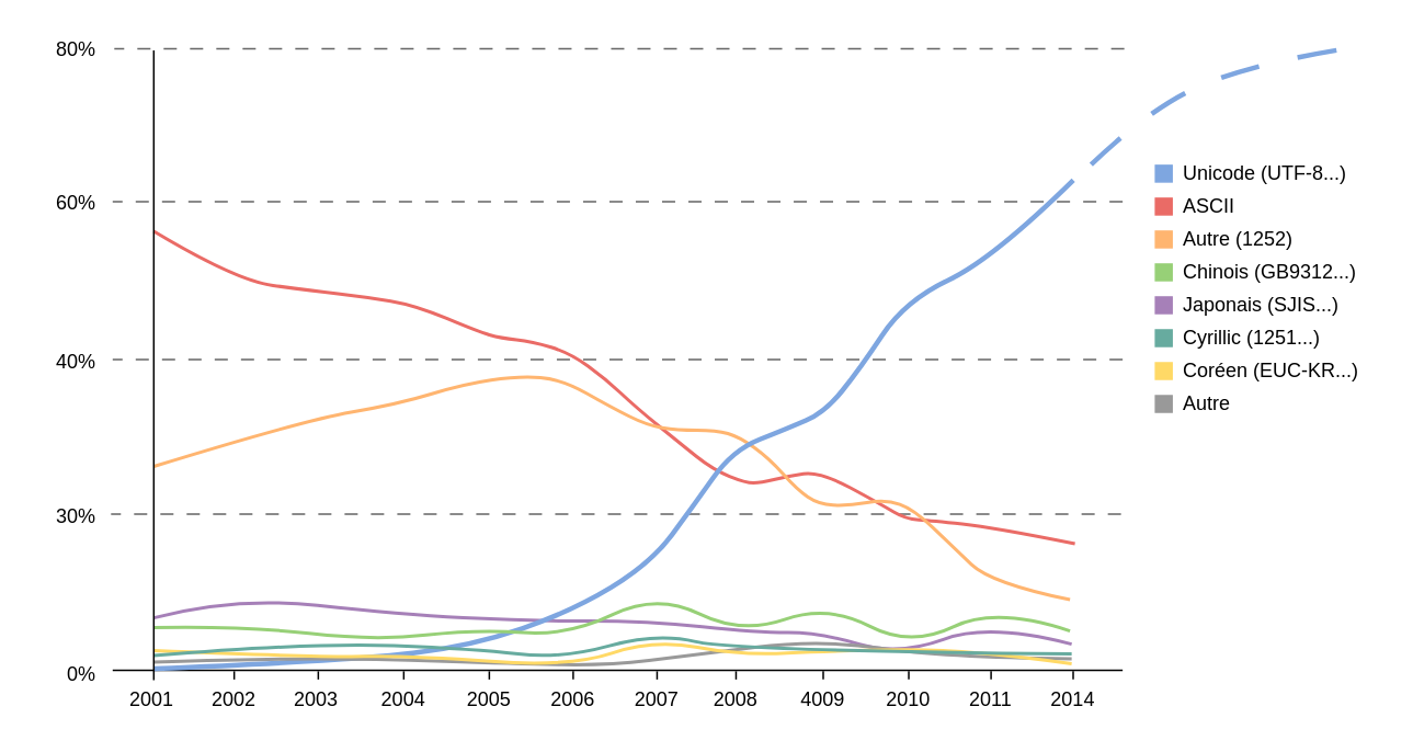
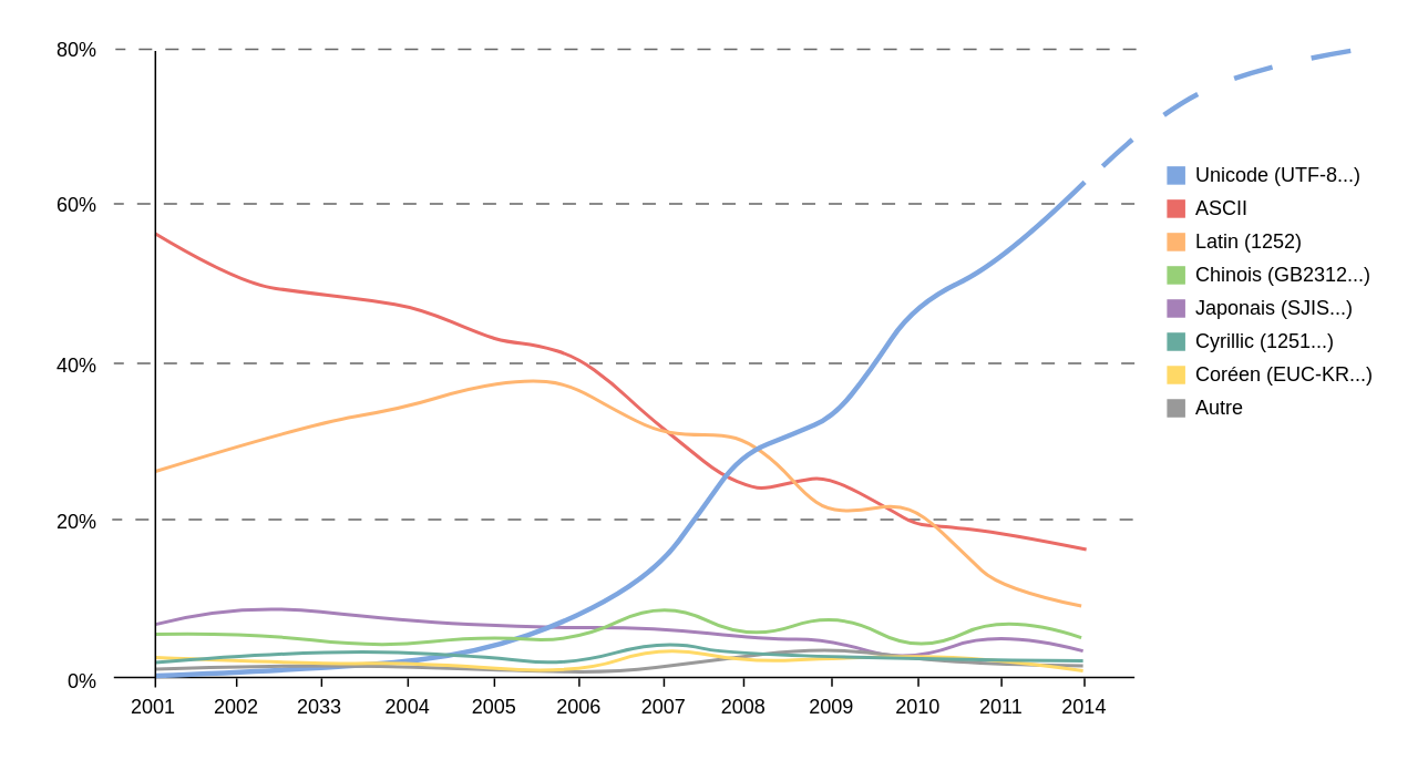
  <mxCell id="0" />
  <mxCell id="1" parent="0" />
  <mxCell id="2" value="" style="endArrow=none;html=1;rounded=0;" edge="1" parent="1"><mxGeometry width="50" height="50" relative="1" as="geometry"><mxPoint x="682" y="407" as="sourcePoint" /><mxPoint x="68" y="407" as="targetPoint" /></mxGeometry></mxCell>
  <mxCell id="3" value="" style="endArrow=none;html=1;rounded=0;dashed=1;dashPattern=8 8;strokeColor=#666666;" edge="1" parent="1"><mxGeometry width="50" height="50" relative="1" as="geometry"><mxPoint x="681" y="312" as="sourcePoint" /><mxPoint x="67" y="312" as="targetPoint" /></mxGeometry></mxCell>
  <mxCell id="4" value="" style="endArrow=none;html=1;rounded=0;dashed=1;dashPattern=8 8;strokeColor=#666666;" edge="1" parent="1"><mxGeometry width="50" height="50" relative="1" as="geometry"><mxPoint x="682" y="218" as="sourcePoint" /><mxPoint x="68" y="218" as="targetPoint" /></mxGeometry></mxCell>
  <mxCell id="5" value="" style="endArrow=none;html=1;rounded=0;dashed=1;dashPattern=8 8;strokeColor=#666666;" edge="1" parent="1"><mxGeometry width="50" height="50" relative="1" as="geometry"><mxPoint x="682" y="122" as="sourcePoint" /><mxPoint x="68" y="122" as="targetPoint" /></mxGeometry></mxCell>
  <mxCell id="6" value="" style="endArrow=none;html=1;rounded=0;dashed=1;dashPattern=8 8;strokeColor=#666666;" edge="1" parent="1"><mxGeometry width="50" height="50" relative="1" as="geometry"><mxPoint x="683" y="29" as="sourcePoint" /><mxPoint x="69" y="29" as="targetPoint" /></mxGeometry></mxCell>
  <mxCell id="7" value="" style="endArrow=none;html=1;curved=1;strokeColor=#EA6B66;strokeWidth=2;" edge="1" parent="1"><mxGeometry width="50" height="50" relative="1" as="geometry"><mxPoint x="93" y="140" as="sourcePoint" /><mxPoint x="653" y="330" as="targetPoint" /><Array as="points"><mxPoint x="143" y="170" /><mxPoint x="188" y="176" /><mxPoint x="222" y="180" /><mxPoint x="252" y="185" /><mxPoint x="290" y="201" /><mxPoint x="304" y="205" /><mxPoint x="323" y="207" /><mxPoint x="346" y="214" /><mxPoint x="368" y="230" /><mxPoint x="386" y="247" /><mxPoint x="413" y="269" /><mxPoint x="433" y="285" /><mxPoint x="453" y="293" /><mxPoint x="462" y="293" /><mxPoint x="478" y="289" /><mxPoint x="498" y="286" /><mxPoint x="535" y="306" /><mxPoint x="550" y="315" /><mxPoint x="566" y="316" /><mxPoint x="603" y="320" /></Array></mxGeometry></mxCell>
  <mxCell id="8" value="" style="endArrow=none;html=1;curved=1;strokeColor=#FFB570;strokeWidth=2;" edge="1" parent="1"><mxGeometry width="50" height="50" relative="1" as="geometry"><mxPoint x="93" y="283" as="sourcePoint" /><mxPoint x="650" y="364" as="targetPoint" /><Array as="points"><mxPoint x="184" y="255" /><mxPoint x="242" y="245" /><mxPoint x="281" y="233" /><mxPoint x="315" y="228" /><mxPoint x="341" y="230" /><mxPoint x="371" y="247" /><mxPoint x="393" y="258" /><mxPoint x="411" y="261" /><mxPoint x="435" y="261" /><mxPoint x="449" y="265" /><mxPoint x="467" y="278" /><mxPoint x="484" y="297" /><mxPoint x="497" y="306" /><mxPoint x="515" y="307" /><mxPoint x="538" y="303" /><mxPoint x="555" y="309" /><mxPoint x="578" y="331" /><mxPoint x="602" y="354" /></Array></mxGeometry></mxCell>
  <mxCell id="9" value="" style="endArrow=none;html=1;curved=1;strokeColor=#A680B8;strokeWidth=2;" edge="1" parent="1"><mxGeometry width="50" height="50" relative="1" as="geometry"><mxPoint x="93" y="375" as="sourcePoint" /><mxPoint x="651" y="391" as="targetPoint" /><Array as="points"><mxPoint x="142" y="362" /><mxPoint x="243" y="373" /><mxPoint x="319" y="377" /><mxPoint x="394" y="377" /><mxPoint x="459" y="384" /><mxPoint x="498" y="384" /><mxPoint x="546" y="398" /><mxPoint x="601" y="378" /></Array></mxGeometry></mxCell>
  <mxCell id="10" value="" style="endArrow=none;html=1;curved=1;strokeColor=#7EA6E0;strokeWidth=3;" edge="1" parent="1"><mxGeometry width="50" height="50" relative="1" as="geometry"><mxPoint x="93" y="406" as="sourcePoint" /><mxPoint x="652" y="109" as="targetPoint" /><Array as="points"><mxPoint x="214" y="401" /><mxPoint x="287" y="392" /><mxPoint x="347" y="371" /><mxPoint x="395" y="342" /><mxPoint x="421" y="307" /><mxPoint x="445" y="273" /><mxPoint x="478" y="260" /><mxPoint x="501" y="250" /><mxPoint x="522" y="224" /><mxPoint x="550" y="182" /><mxPoint x="603" y="157" /></Array></mxGeometry></mxCell>
  <mxCell id="11" value="" style="endArrow=none;html=1;curved=1;strokeColor=#97D077;strokeWidth=2;" edge="1" parent="1"><mxGeometry width="50" height="50" relative="1" as="geometry"><mxPoint x="93" y="381" as="sourcePoint" /><mxPoint x="650" y="383" as="targetPoint" /><Array as="points"><mxPoint x="148" y="380" /><mxPoint x="227" y="389" /><mxPoint x="290" y="382" /><mxPoint x="345" y="386" /><mxPoint x="399" y="360" /><mxPoint x="450" y="385" /><mxPoint x="503" y="367" /><mxPoint x="553" y="393" /><mxPoint x="605" y="368" /></Array></mxGeometry></mxCell>
  <mxCell id="12" value="" style="endArrow=none;html=1;curved=1;strokeColor=#999999;strokeWidth=2;" edge="1" parent="1"><mxGeometry width="50" height="50" relative="1" as="geometry"><mxPoint x="93" y="402" as="sourcePoint" /><mxPoint x="651" y="400" as="targetPoint" /><Array as="points"><mxPoint x="158" y="400" /><mxPoint x="226" y="400" /><mxPoint x="313" y="403" /><mxPoint x="369" y="404" /><mxPoint x="419" y="398" /><mxPoint x="498" y="388" /><mxPoint x="571" y="399" /></Array></mxGeometry></mxCell>
  <mxCell id="13" value="" style="endArrow=none;html=1;curved=1;strokeColor=#FFD966;strokeWidth=2;" edge="1" parent="1"><mxGeometry width="50" height="50" relative="1" as="geometry"><mxPoint x="93" y="395" as="sourcePoint" /><mxPoint x="651" y="403" as="targetPoint" /><Array as="points"><mxPoint x="191" y="399" /><mxPoint x="250" y="398" /><mxPoint x="346" y="405" /><mxPoint x="397" y="388" /><mxPoint x="450" y="398" /><mxPoint x="506" y="395" /><mxPoint x="588" y="394" /></Array></mxGeometry></mxCell>
  <mxCell id="14" value="" style="endArrow=none;html=1;curved=1;strokeColor=#67AB9F;strokeWidth=2;" edge="1" parent="1"><mxGeometry width="50" height="50" relative="1" as="geometry"><mxPoint x="93" y="398" as="sourcePoint" /><mxPoint x="651" y="397" as="targetPoint" /><Array as="points"><mxPoint x="190" y="390" /><mxPoint x="288" y="394" /><mxPoint x="341" y="400" /><mxPoint x="399" y="384" /><mxPoint x="446" y="395" /></Array></mxGeometry></mxCell>
  <mxCell id="15" value="" style="whiteSpace=wrap;html=1;aspect=fixed;fillColor=#7EA6E0;strokeColor=#7EA6E0;" vertex="1" parent="1"><mxGeometry x="702" y="100" width="10" height="10" as="geometry" /></mxCell>
  <mxCell id="16" value="Unicode (UTF-8...)" style="text;strokeColor=none;align=left;fillColor=none;html=1;verticalAlign=middle;whiteSpace=wrap;rounded=0;" vertex="1" parent="1"><mxGeometry x="717" y="90" width="120" height="30" as="geometry" /></mxCell>
  <mxCell id="17" value="" style="whiteSpace=wrap;html=1;aspect=fixed;fillColor=#EA6B66;strokeColor=#EA6B66;" vertex="1" parent="1"><mxGeometry x="702" y="120" width="10" height="10" as="geometry" /></mxCell>
  <mxCell id="18" value="ASCII" style="text;strokeColor=none;align=left;fillColor=none;html=1;verticalAlign=middle;whiteSpace=wrap;rounded=0;" vertex="1" parent="1"><mxGeometry x="717" y="110" width="120" height="30" as="geometry" /></mxCell>
  <mxCell id="19" value="" style="whiteSpace=wrap;html=1;aspect=fixed;fillColor=#FFB570;strokeColor=#FFB570;" vertex="1" parent="1"><mxGeometry x="702" y="140" width="10" height="10" as="geometry" /></mxCell>
- <mxCell id="20" value="Autre (1252)" style="text;strokeColor=none;align=left;fillColor=none;html=1;verticalAlign=middle;whiteSpace=wrap;rounded=0;" vertex="1" parent="1"><mxGeometry x="717" y="130" width="120" height="30" as="geometry" /></mxCell>
+ <mxCell id="20" value="Latin (1252)" style="text;strokeColor=none;align=left;fillColor=none;html=1;verticalAlign=middle;whiteSpace=wrap;rounded=0;" vertex="1" parent="1"><mxGeometry x="717" y="130" width="120" height="30" as="geometry" /></mxCell>
  <mxCell id="21" value="" style="whiteSpace=wrap;html=1;aspect=fixed;fillColor=#97D077;strokeColor=#97D077;" vertex="1" parent="1"><mxGeometry x="702" y="160" width="10" height="10" as="geometry" /></mxCell>
- <mxCell id="22" value="Chinois (GB9312...)" style="text;strokeColor=none;align=left;fillColor=none;html=1;verticalAlign=middle;whiteSpace=wrap;rounded=0;" vertex="1" parent="1"><mxGeometry x="717" y="150" width="120" height="30" as="geometry" /></mxCell>
+ <mxCell id="22" value="Chinois (GB2312...)" style="text;strokeColor=none;align=left;fillColor=none;html=1;verticalAlign=middle;whiteSpace=wrap;rounded=0;" vertex="1" parent="1"><mxGeometry x="717" y="150" width="120" height="30" as="geometry" /></mxCell>
  <mxCell id="23" value="" style="whiteSpace=wrap;html=1;aspect=fixed;fillColor=#A680B8;strokeColor=#A680B8;" vertex="1" parent="1"><mxGeometry x="702" y="180" width="10" height="10" as="geometry" /></mxCell>
  <mxCell id="24" value="Japonais (SJIS...)" style="text;strokeColor=none;align=left;fillColor=none;html=1;verticalAlign=middle;whiteSpace=wrap;rounded=0;" vertex="1" parent="1"><mxGeometry x="717" y="170" width="120" height="30" as="geometry" /></mxCell>
  <mxCell id="25" value="" style="whiteSpace=wrap;html=1;aspect=fixed;fillColor=#67AB9F;strokeColor=#67AB9F;" vertex="1" parent="1"><mxGeometry x="702" y="200" width="10" height="10" as="geometry" /></mxCell>
  <mxCell id="26" value="Cyrillic (1251...)" style="text;strokeColor=none;align=left;fillColor=none;html=1;verticalAlign=middle;whiteSpace=wrap;rounded=0;" vertex="1" parent="1"><mxGeometry x="717" y="190" width="120" height="30" as="geometry" /></mxCell>
  <mxCell id="27" value="" style="whiteSpace=wrap;html=1;aspect=fixed;fillColor=#FFD966;strokeColor=#FFD966;" vertex="1" parent="1"><mxGeometry x="702" y="220" width="10" height="10" as="geometry" /></mxCell>
  <mxCell id="28" value="Coréen (EUC-KR...)" style="text;strokeColor=none;align=left;fillColor=none;html=1;verticalAlign=middle;whiteSpace=wrap;rounded=0;" vertex="1" parent="1"><mxGeometry x="717" y="210" width="120" height="30" as="geometry" /></mxCell>
  <mxCell id="29" value="" style="whiteSpace=wrap;html=1;aspect=fixed;fillColor=#999999;strokeColor=#999999;" vertex="1" parent="1"><mxGeometry x="702" y="240" width="10" height="10" as="geometry" /></mxCell>
  <mxCell id="30" value="Autre" style="text;strokeColor=none;align=left;fillColor=none;html=1;verticalAlign=middle;whiteSpace=wrap;rounded=0;" vertex="1" parent="1"><mxGeometry x="717" y="230" width="120" height="30" as="geometry" /></mxCell>
  <mxCell id="31" value="2001" style="text;strokeColor=none;align=center;fillColor=none;html=1;verticalAlign=middle;whiteSpace=wrap;rounded=0;" vertex="1" parent="1"><mxGeometry x="72" y="415" width="40" height="20" as="geometry" /></mxCell>
  <mxCell id="32" value="2002" style="text;strokeColor=none;align=center;fillColor=none;html=1;verticalAlign=middle;whiteSpace=wrap;rounded=0;" vertex="1" parent="1"><mxGeometry x="122" y="415" width="40" height="20" as="geometry" /></mxCell>
- <mxCell id="33" value="2003" style="text;strokeColor=none;align=center;fillColor=none;html=1;verticalAlign=middle;whiteSpace=wrap;rounded=0;" vertex="1" parent="1"><mxGeometry x="172" y="415" width="40" height="20" as="geometry" /></mxCell>
+ <mxCell id="33" value="2033" style="text;strokeColor=none;align=center;fillColor=none;html=1;verticalAlign=middle;whiteSpace=wrap;rounded=0;" vertex="1" parent="1"><mxGeometry x="172" y="415" width="40" height="20" as="geometry" /></mxCell>
  <mxCell id="34" value="2004" style="text;strokeColor=none;align=center;fillColor=none;html=1;verticalAlign=middle;whiteSpace=wrap;rounded=0;" vertex="1" parent="1"><mxGeometry x="225" y="415" width="40" height="20" as="geometry" /></mxCell>
  <mxCell id="35" value="2005" style="text;strokeColor=none;align=center;fillColor=none;html=1;verticalAlign=middle;whiteSpace=wrap;rounded=0;" vertex="1" parent="1"><mxGeometry x="277" y="415" width="40" height="20" as="geometry" /></mxCell>
  <mxCell id="36" value="2006" style="text;strokeColor=none;align=center;fillColor=none;html=1;verticalAlign=middle;whiteSpace=wrap;rounded=0;" vertex="1" parent="1"><mxGeometry x="328" y="415" width="40" height="20" as="geometry" /></mxCell>
  <mxCell id="37" value="2007" style="text;strokeColor=none;align=center;fillColor=none;html=1;verticalAlign=middle;whiteSpace=wrap;rounded=0;" vertex="1" parent="1"><mxGeometry x="379" y="415" width="40" height="20" as="geometry" /></mxCell>
  <mxCell id="38" value="2008" style="text;strokeColor=none;align=center;fillColor=none;html=1;verticalAlign=middle;whiteSpace=wrap;rounded=0;" vertex="1" parent="1"><mxGeometry x="427" y="415" width="40" height="20" as="geometry" /></mxCell>
- <mxCell id="39" value="4009" style="text;strokeColor=none;align=center;fillColor=none;html=1;verticalAlign=middle;whiteSpace=wrap;rounded=0;" vertex="1" parent="1"><mxGeometry x="480" y="415" width="40" height="20" as="geometry" /></mxCell>
+ <mxCell id="39" value="2009" style="text;strokeColor=none;align=center;fillColor=none;html=1;verticalAlign=middle;whiteSpace=wrap;rounded=0;" vertex="1" parent="1"><mxGeometry x="480" y="415" width="40" height="20" as="geometry" /></mxCell>
  <mxCell id="40" value="2010" style="text;strokeColor=none;align=center;fillColor=none;html=1;verticalAlign=middle;whiteSpace=wrap;rounded=0;" vertex="1" parent="1"><mxGeometry x="532" y="415" width="40" height="20" as="geometry" /></mxCell>
  <mxCell id="41" value="2011" style="text;strokeColor=none;align=center;fillColor=none;html=1;verticalAlign=middle;whiteSpace=wrap;rounded=0;" vertex="1" parent="1"><mxGeometry x="582" y="415" width="40" height="20" as="geometry" /></mxCell>
  <mxCell id="42" value="2014" style="text;strokeColor=none;align=center;fillColor=none;html=1;verticalAlign=middle;whiteSpace=wrap;rounded=0;" vertex="1" parent="1"><mxGeometry x="632" y="415" width="40" height="20" as="geometry" /></mxCell>
  <mxCell id="43" value="0%" style="text;strokeColor=none;align=right;fillColor=none;html=1;verticalAlign=middle;whiteSpace=wrap;rounded=0;" vertex="1" parent="1"><mxGeometry x="20" y="400" width="40" height="20" as="geometry" /></mxCell>
- <mxCell id="44" value="30%" style="text;strokeColor=none;align=right;fillColor=none;html=1;verticalAlign=middle;whiteSpace=wrap;rounded=0;" vertex="1" parent="1"><mxGeometry x="20" y="304" width="40" height="20" as="geometry" /></mxCell>
+ <mxCell id="44" value="20%" style="text;strokeColor=none;align=right;fillColor=none;html=1;verticalAlign=middle;whiteSpace=wrap;rounded=0;" vertex="1" parent="1"><mxGeometry x="20" y="304" width="40" height="20" as="geometry" /></mxCell>
  <mxCell id="45" value="40%" style="text;strokeColor=none;align=right;fillColor=none;html=1;verticalAlign=middle;whiteSpace=wrap;rounded=0;" vertex="1" parent="1"><mxGeometry x="20" y="210" width="40" height="20" as="geometry" /></mxCell>
  <mxCell id="46" value="60%" style="text;strokeColor=none;align=right;fillColor=none;html=1;verticalAlign=middle;whiteSpace=wrap;rounded=0;" vertex="1" parent="1"><mxGeometry x="20" y="113" width="40" height="20" as="geometry" /></mxCell>
  <mxCell id="47" value="80%" style="text;strokeColor=none;align=right;fillColor=none;html=1;verticalAlign=middle;whiteSpace=wrap;rounded=0;" vertex="1" parent="1"><mxGeometry x="20" y="20" width="40" height="20" as="geometry" /></mxCell>
  <mxCell id="48" value="" style="endArrow=none;html=1;rounded=0;" edge="1" parent="1"><mxGeometry width="50" height="50" relative="1" as="geometry"><mxPoint x="93" y="413" as="sourcePoint" /><mxPoint x="93" y="30" as="targetPoint" /></mxGeometry></mxCell>
  <mxCell id="49" value="" style="endArrow=none;html=1;rounded=0;" edge="1" parent="1"><mxGeometry width="50" height="50" relative="1" as="geometry"><mxPoint x="141.89" y="412.5" as="sourcePoint" /><mxPoint x="141.89" y="407.5" as="targetPoint" /></mxGeometry></mxCell>
  <mxCell id="50" value="" style="endArrow=none;html=1;rounded=0;" edge="1" parent="1"><mxGeometry width="50" height="50" relative="1" as="geometry"><mxPoint x="193" y="412.5" as="sourcePoint" /><mxPoint x="193" y="407.5" as="targetPoint" /></mxGeometry></mxCell>
  <mxCell id="51" value="" style="endArrow=none;html=1;rounded=0;editable=0;" edge="1" parent="1"><mxGeometry width="50" height="50" relative="1" as="geometry"><mxPoint x="244.97" y="412.5" as="sourcePoint" /><mxPoint x="244.97" y="407.5" as="targetPoint" /></mxGeometry></mxCell>
  <mxCell id="52" value="" style="endArrow=none;html=1;rounded=0;editable=0;" edge="1" parent="1"><mxGeometry width="50" height="50" relative="1" as="geometry"><mxPoint x="296.97" y="412.5" as="sourcePoint" /><mxPoint x="296.97" y="407.5" as="targetPoint" /></mxGeometry></mxCell>
  <mxCell id="53" value="" style="endArrow=none;html=1;rounded=0;editable=0;" edge="1" parent="1"><mxGeometry width="50" height="50" relative="1" as="geometry"><mxPoint x="347.97" y="412.5" as="sourcePoint" /><mxPoint x="347.97" y="407.5" as="targetPoint" /></mxGeometry></mxCell>
  <mxCell id="54" value="" style="endArrow=none;html=1;rounded=0;editable=0;" edge="1" parent="1"><mxGeometry width="50" height="50" relative="1" as="geometry"><mxPoint x="398.97" y="412.5" as="sourcePoint" /><mxPoint x="398.97" y="407.5" as="targetPoint" /></mxGeometry></mxCell>
  <mxCell id="55" value="" style="endArrow=none;html=1;rounded=0;editable=0;" edge="1" parent="1"><mxGeometry width="50" height="50" relative="1" as="geometry"><mxPoint x="446.97" y="412.5" as="sourcePoint" /><mxPoint x="446.97" y="407.5" as="targetPoint" /></mxGeometry></mxCell>
  <mxCell id="56" value="" style="endArrow=none;html=1;rounded=0;editable=0;" edge="1" parent="1"><mxGeometry width="50" height="50" relative="1" as="geometry"><mxPoint x="499.97" y="412.5" as="sourcePoint" /><mxPoint x="499.97" y="407.5" as="targetPoint" /></mxGeometry></mxCell>
  <mxCell id="57" value="" style="endArrow=none;html=1;rounded=0;editable=0;" edge="1" parent="1"><mxGeometry width="50" height="50" relative="1" as="geometry"><mxPoint x="551.97" y="412.5" as="sourcePoint" /><mxPoint x="551.97" y="407.5" as="targetPoint" /></mxGeometry></mxCell>
  <mxCell id="58" value="" style="endArrow=none;html=1;rounded=0;editable=0;" edge="1" parent="1"><mxGeometry width="50" height="50" relative="1" as="geometry"><mxPoint x="602" y="412.5" as="sourcePoint" /><mxPoint x="602" y="407.5" as="targetPoint" /></mxGeometry></mxCell>
  <mxCell id="59" value="" style="endArrow=none;html=1;curved=1;strokeColor=#7EA6E0;dashed=1;dashPattern=8 8;strokeWidth=3;" edge="1" parent="1"><mxGeometry width="50" height="50" relative="1" as="geometry"><mxPoint x="812" y="30" as="sourcePoint" /><mxPoint x="652" y="110" as="targetPoint" /><Array as="points"><mxPoint x="752" y="40" /><mxPoint x="692" y="70" /></Array></mxGeometry></mxCell>
  <mxCell id="60" value="" style="endArrow=none;html=1;rounded=0;editable=0;" edge="1" parent="1"><mxGeometry width="50" height="50" relative="1" as="geometry"><mxPoint x="651.92" y="412.5" as="sourcePoint" /><mxPoint x="651.92" y="407.5" as="targetPoint" /></mxGeometry></mxCell>
